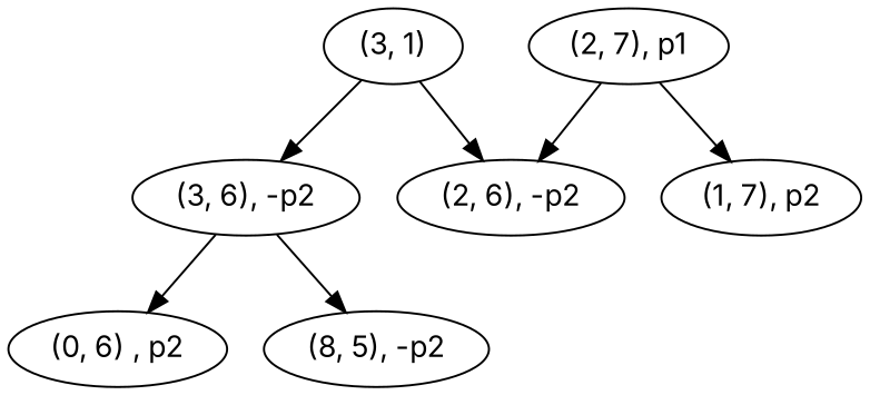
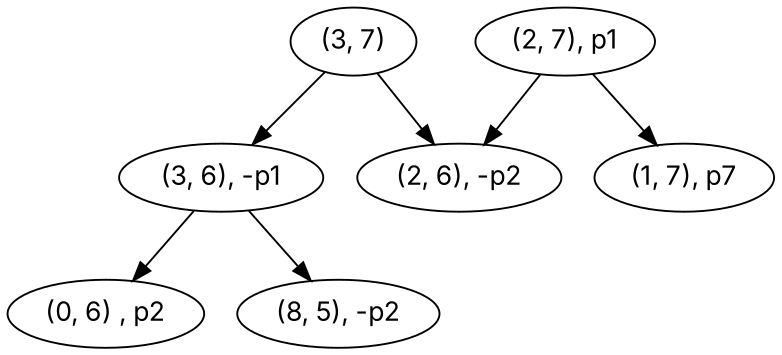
  digraph {
    fontname=Inter
    node [fontname=Inter]
    edge [fontname=Inter]
-   "(3, 7)" [label="(3, 1)"]
-   "(3, 6), -p1" [label="(3, 6), -p2"]
+   "(3, 7)"
+   "(3, 6), -p1"
    "(2, 6), -p2"
    "(2, 7), p1"
-   "(1, 7), p2"
+   "(1, 7), p2" [label="(1, 7), p7"]
    n6 [label="(0, 6) , p2"]
    n7 [label="(8, 5), -p2"]
    "(3, 7)" -> "(3, 6), -p1"
    "(3, 7)" -> "(2, 6), -p2" [lable=3]
    "(3, 6), -p1" -> n6
    "(3, 6), -p1" -> n7
    "(2, 7), p1" -> "(2, 6), -p2"
    "(2, 7), p1" -> "(1, 7), p2"
  }
